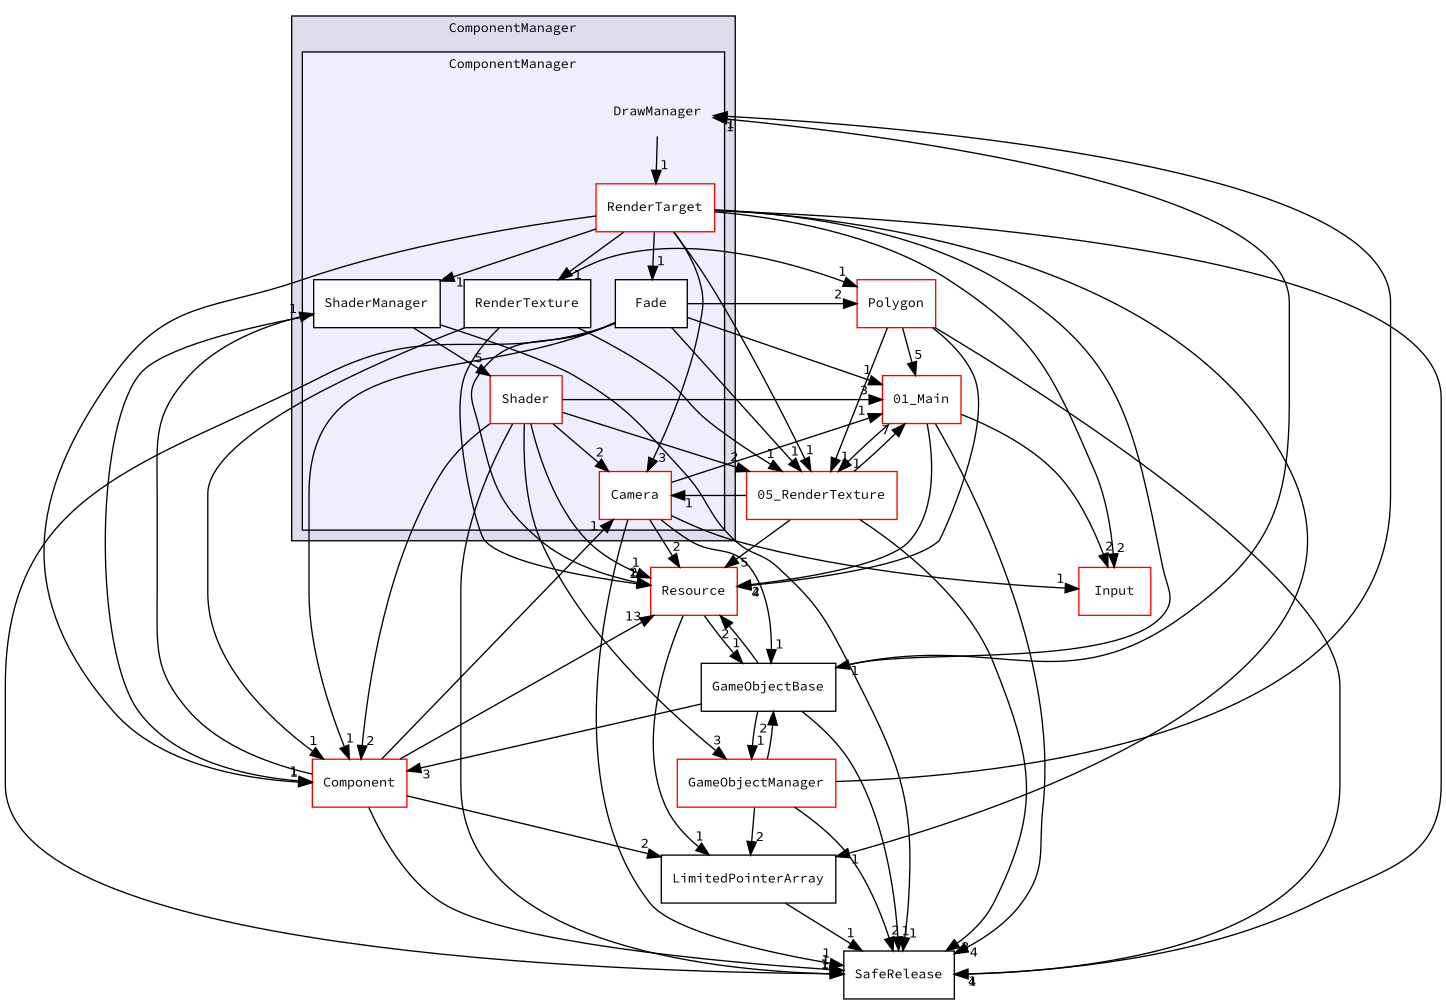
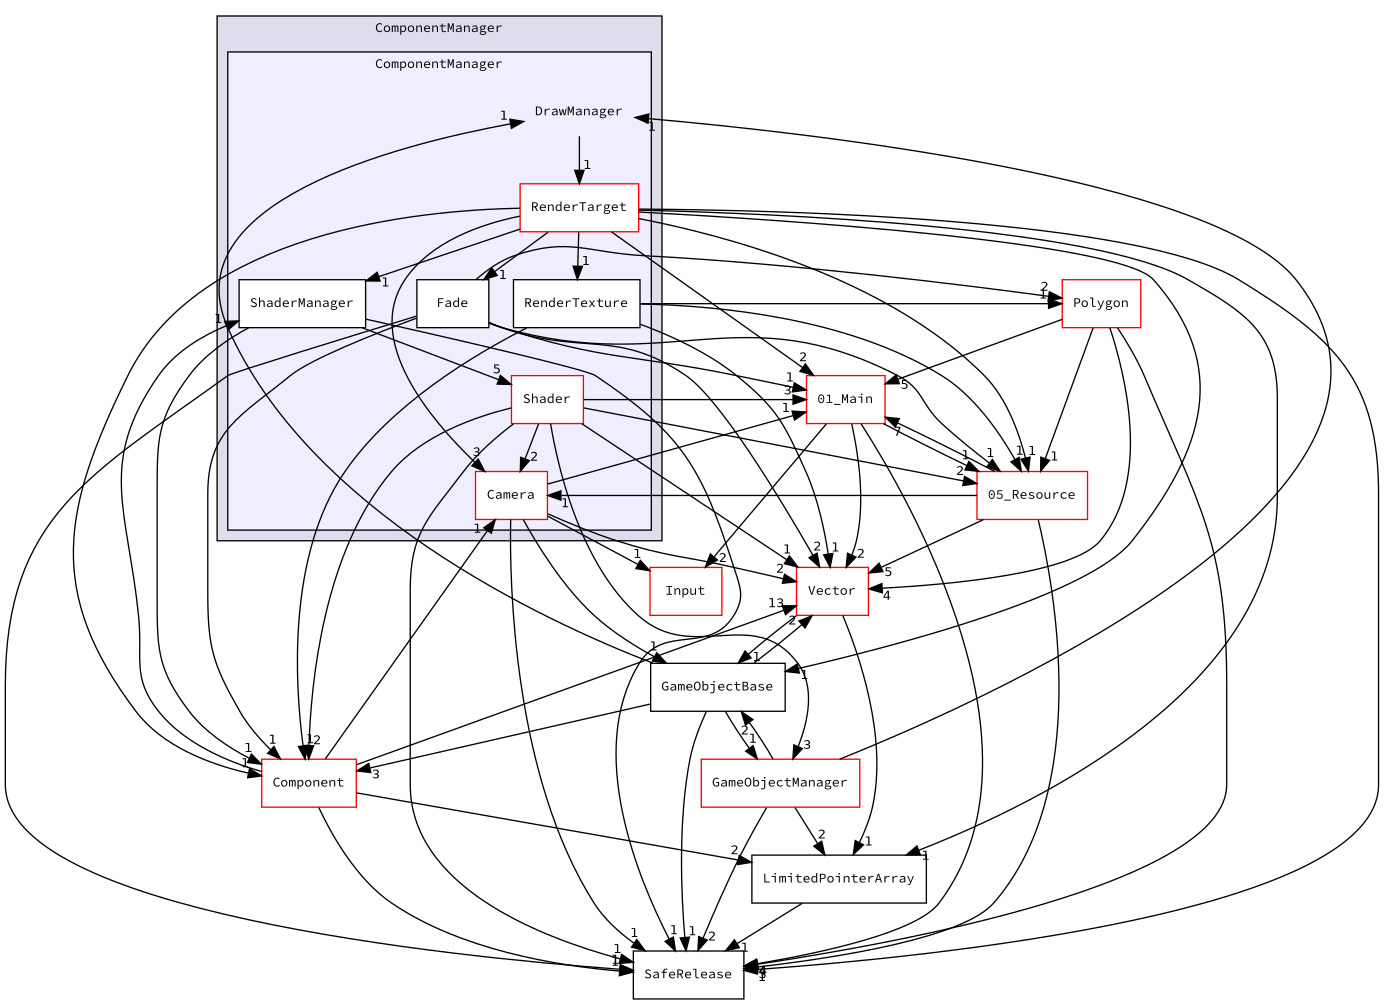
  digraph {
    compound=true
    fontname="Source Code Pro"
    node [fontname="Source Code Pro" fontsize=10 shape=box color=red fillcolor=white style=filled]
    edge [headlabel=1 labeldistance=1.5 labelfontname=Helvetica labelfontsize=10 fontname="Source Code Pro"]
    n1 [label=DrawManager shape=plaintext color="" fillcolor="" style=""]
    n2 [label=Camera]
    n3 [color=black label=Fade]
    n4 [label=RenderTarget]
    n5 [color=black label=RenderTexture]
    n6 [label=Shader]
    n7 [color=black label=ShaderManager]
    n8 [label=Input]
    n9 [label=SafeRelease color="" fillcolor="" style=""]
    n10 [label="01_Main"]
    n11 [label=GameObjectBase color="" fillcolor="" style=""]
-   n12 [label=Resource]
-   n13 [label="05_RenderTexture"]
+   n12 [label=Vector]
+   n13 [label="05_Resource"]
    n14 [label=Polygon]
    n15 [label=Component]
    n16 [label=LimitedPointerArray color="" fillcolor="" style=""]
    n17 [label=GameObjectManager]
    subgraph cluster_1 {
      bgcolor="#ddddee"
      fontsize=10
      label=ComponentManager
      pencolor=black
      subgraph cluster_2 {
        bgcolor="#eeeeff"
        fontsize=10
        pencolor=black
        n1
        n2
        n3
        n4
        n5
        n6
        n7
      }
    }
    n1 -> n4
    n2 -> n8
    n2 -> n9
    n2 -> n10
    n2 -> n11
    n2 -> n12 [headlabel=2]
    n3 -> n9
    n3 -> n10
    n3 -> n12 [headlabel=2]
    n3 -> n13
    n3 -> n14 [headlabel=2]
    n3 -> n15
    n4 -> n2 [headlabel=3]
    n4 -> n3
    n4 -> n5
    n4 -> n7
    n4 -> n9
-   n4 -> n8 [headlabel=2]
+   n4 -> n10 [headlabel=2]
    n4 -> n11
    n4 -> n13
    n4 -> n15
    n4 -> n16
    n5 -> n12
    n5 -> n13
    n5 -> n14
    n5 -> n15
    n6 -> n2 [headlabel=2]
    n6 -> n9
    n6 -> n10 [headlabel=3]
    n6 -> n12
    n6 -> n13 [headlabel=2]
    n6 -> n15 [headlabel=2]
    n6 -> n17 [headlabel=3]
    n7 -> n6 [headlabel=5]
    n7 -> n9
    n7 -> n15
    n10 -> n8 [headlabel=2]
    n10 -> n9 [headlabel=4]
    n10 -> n12 [headlabel=2]
    n10 -> n13
    n11 -> n1
    n11 -> n9
    n11 -> n12 [headlabel=2]
    n11 -> n15 [headlabel=3]
    n11 -> n17
    n12 -> n11
    n12 -> n16
    n13 -> n2
    n13 -> n9 [headlabel=3]
    n13 -> n10 [headlabel=7]
    n13 -> n12 [headlabel=5]
    n14 -> n9 [headlabel=4]
    n14 -> n10 [headlabel=5]
    n14 -> n12 [headlabel=4]
    n14 -> n13
    n15 -> n2
    n15 -> n7
    n15 -> n9
    n15 -> n12 [headlabel=13]
    n15 -> n16 [headlabel=2]
    n16 -> n9
    n17 -> n1
    n17 -> n9 [headlabel=2]
    n17 -> n11 [headlabel=2]
    n17 -> n16 [headlabel=2]
  }
